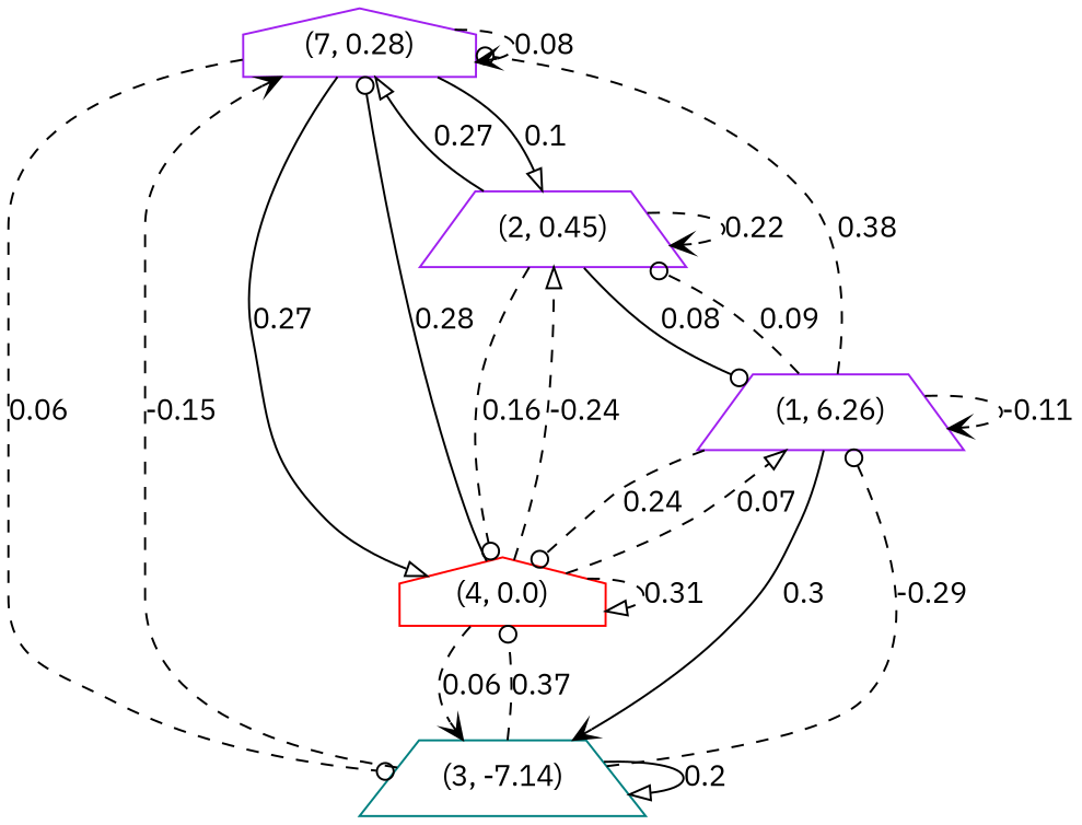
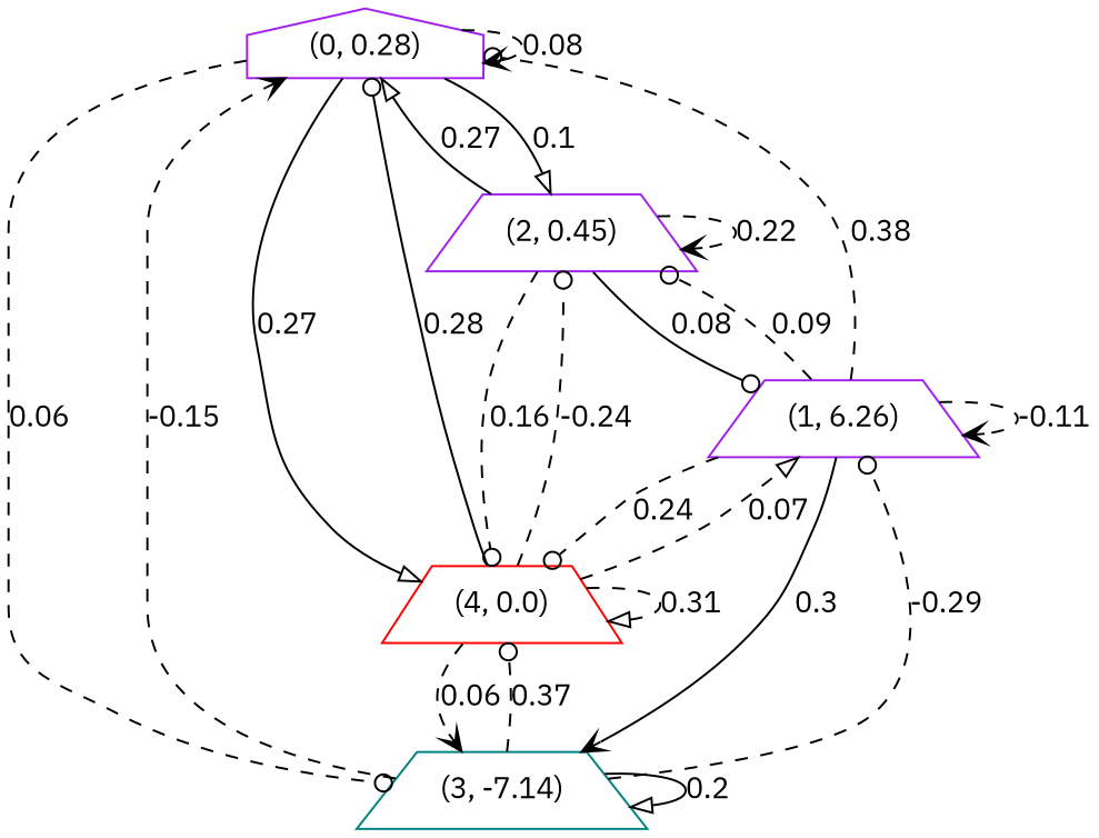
  digraph {
    fontname="IBM Plex Sans"
    node [color=purple fontname="IBM Plex Sans" shape=trapezium]
    edge [arrowhead=odot fontname="IBM Plex Sans" style=dashed]
-   n1 [label="(7, 0.28)" shape=house]
+   n1 [label="(0, 0.28)" shape=house]
    n2 [label="(2, 0.45)"]
    n3 [color=teal label="(3, -7.14)"]
-   n4 [color=red label="(4, 0.0)" shape=house]
+   n4 [color=red label="(4, 0.0)"]
    n5 [label="(1, 6.26)"]
    n1 -> n1 [arrowhead=vee label=0.08]
    n1 -> n2 [arrowhead=onormal label=0.1 style=solid]
    n1 -> n3 [label=0.06]
    n1 -> n4 [arrowhead=onormal label=0.27 style=solid]
    n2 -> n1 [arrowhead=onormal label=0.27 style=solid]
    n2 -> n2 [arrowhead=vee label=0.22]
    n2 -> n4 [label=0.16]
    n2 -> n5 [label=0.08 style=solid]
    n3 -> n1 [arrowhead=vee label=-0.15]
    n3 -> n3 [arrowhead=onormal label=0.2 style=solid]
    n3 -> n4 [label=0.37]
    n3 -> n5 [label=-0.29]
    n4 -> n1 [label=0.28 style=solid]
-   n4 -> n2 [arrowhead=onormal label=-0.24]
+   n4 -> n2 [label=-0.24]
    n4 -> n3 [arrowhead=vee label=0.06]
    n4 -> n4 [arrowhead=onormal label=0.31]
    n4 -> n5 [arrowhead=onormal label=0.07]
    n5 -> n1 [label=0.38]
    n5 -> n2 [label=0.09]
    n5 -> n3 [arrowhead=vee label=0.3 style=solid]
    n5 -> n4 [label=0.24]
    n5 -> n5 [arrowhead=vee label=-0.11]
  }
